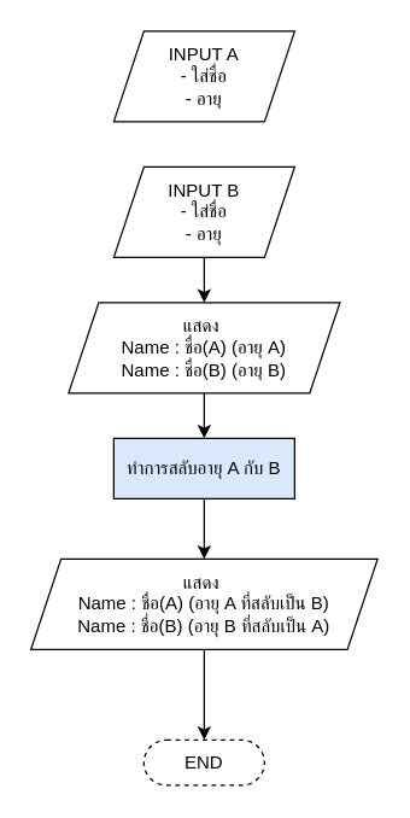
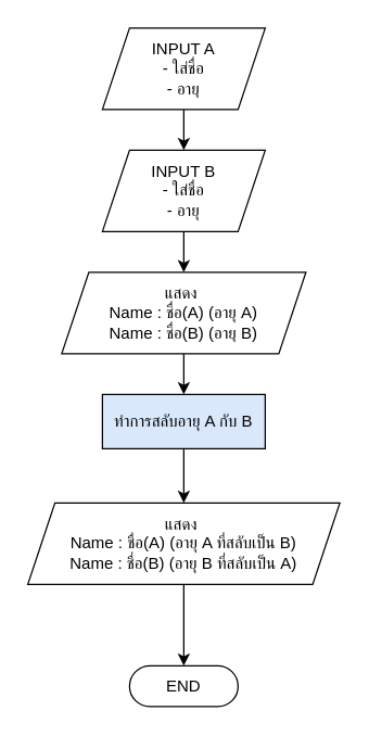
  <mxCell id="0" />
  <mxCell id="1" parent="0" />
- <mxCell id="2" value="END" style="rounded=1;whiteSpace=wrap;html=1;arcSize=50;dashed=1;" parent="1" vertex="1"><mxGeometry x="95" y="490" width="80" height="30" as="geometry" /></mxCell>
+ <mxCell id="2" value="END" style="rounded=1;whiteSpace=wrap;html=1;arcSize=50;" parent="1" vertex="1"><mxGeometry x="95" y="490" width="80" height="30" as="geometry" /></mxCell>
+ <mxCell id="3" value="" style="edgeStyle=orthogonalEdgeStyle;rounded=0;orthogonalLoop=1;jettySize=auto;html=1;" edge="1" parent="1" source="4" target="6"><mxGeometry relative="1" as="geometry" /></mxCell>
  <mxCell id="4" value="INPUT A&lt;div&gt;- ใส่ชื่อ&lt;/div&gt;&lt;div&gt;- อายุ&lt;/div&gt;" style="shape=parallelogram;perimeter=parallelogramPerimeter;whiteSpace=wrap;html=1;fixedSize=1;" vertex="1" parent="1"><mxGeometry x="75" y="20" width="120" height="60" as="geometry" /></mxCell>
  <mxCell id="5" style="edgeStyle=orthogonalEdgeStyle;rounded=0;orthogonalLoop=1;jettySize=auto;html=1;" edge="1" parent="1" source="6" target="8"><mxGeometry relative="1" as="geometry"><mxPoint x="135" y="230" as="targetPoint" /></mxGeometry></mxCell>
  <mxCell id="6" value="INPUT B&lt;div&gt;- ใส่ชื่อ&lt;/div&gt;&lt;div&gt;- อายุ&lt;/div&gt;" style="shape=parallelogram;perimeter=parallelogramPerimeter;whiteSpace=wrap;html=1;fixedSize=1;" vertex="1" parent="1"><mxGeometry x="75" y="110" width="120" height="60" as="geometry" /></mxCell>
  <mxCell id="7" style="edgeStyle=orthogonalEdgeStyle;rounded=0;orthogonalLoop=1;jettySize=auto;html=1;" edge="1" parent="1" source="8" target="10"><mxGeometry relative="1" as="geometry"><mxPoint x="135" y="300" as="targetPoint" /></mxGeometry></mxCell>
  <mxCell id="8" value="แสดง&amp;nbsp;&lt;div&gt;Name : ชื่อ(A) (อายุ A)&lt;/div&gt;&lt;div&gt;Name : ชื่อ(B) (อายุ B)&lt;br&gt;&lt;/div&gt;" style="shape=parallelogram;perimeter=parallelogramPerimeter;whiteSpace=wrap;html=1;fixedSize=1;" vertex="1" parent="1"><mxGeometry x="45" y="200" width="180" height="60" as="geometry" /></mxCell>
  <mxCell id="9" value="" style="edgeStyle=orthogonalEdgeStyle;rounded=0;orthogonalLoop=1;jettySize=auto;html=1;" edge="1" parent="1" source="10" target="12"><mxGeometry relative="1" as="geometry" /></mxCell>
  <mxCell id="10" value="ทำการสลับอายุ A กับ B" style="rounded=0;whiteSpace=wrap;html=1;fillColor=#dae8fc;" vertex="1" parent="1"><mxGeometry x="75" y="290" width="120" height="40" as="geometry" /></mxCell>
  <mxCell id="11" value="" style="edgeStyle=orthogonalEdgeStyle;rounded=0;orthogonalLoop=1;jettySize=auto;html=1;" edge="1" parent="1" source="12" target="2"><mxGeometry relative="1" as="geometry" /></mxCell>
  <mxCell id="12" value="แสดง&amp;nbsp;&lt;div&gt;Name : ชื่อ(A) (อายุ A ที่สลับเป็น B)&lt;/div&gt;&lt;div&gt;Name : ชื่อ(B) (อายุ B ที่สลับเป็น A)&lt;br&gt;&lt;/div&gt;" style="shape=parallelogram;perimeter=parallelogramPerimeter;whiteSpace=wrap;html=1;fixedSize=1;" vertex="1" parent="1"><mxGeometry x="20" y="370" width="230" height="60" as="geometry" /></mxCell>
